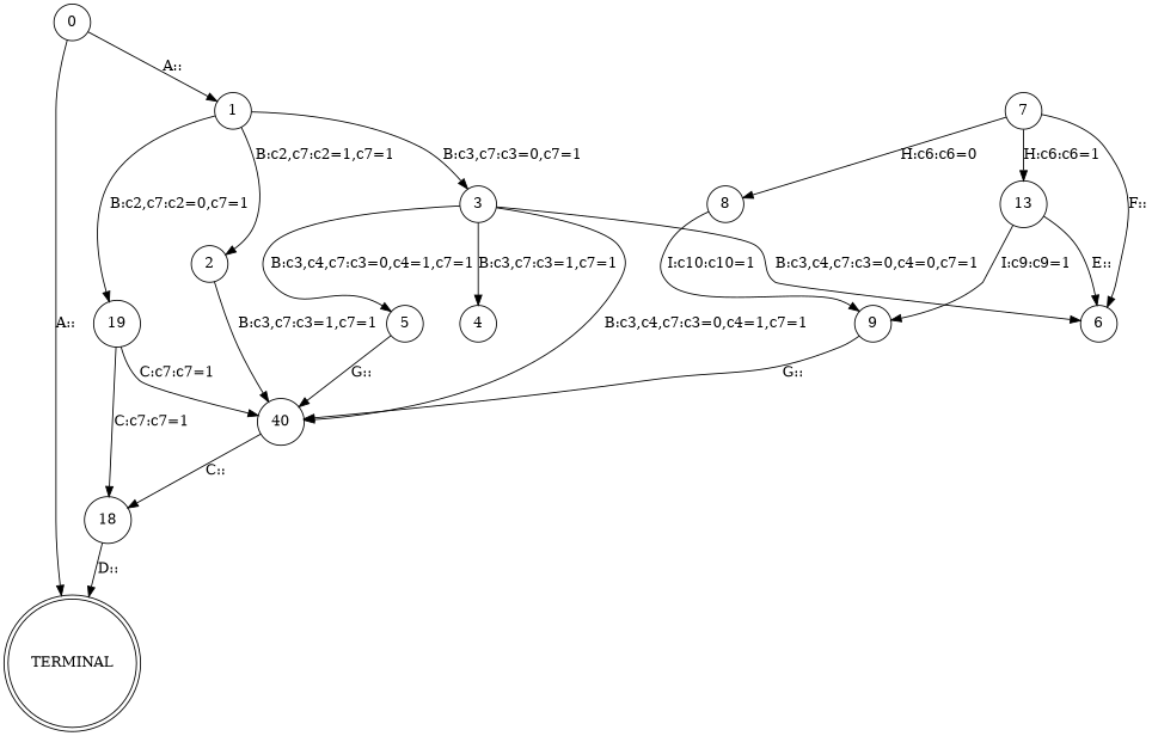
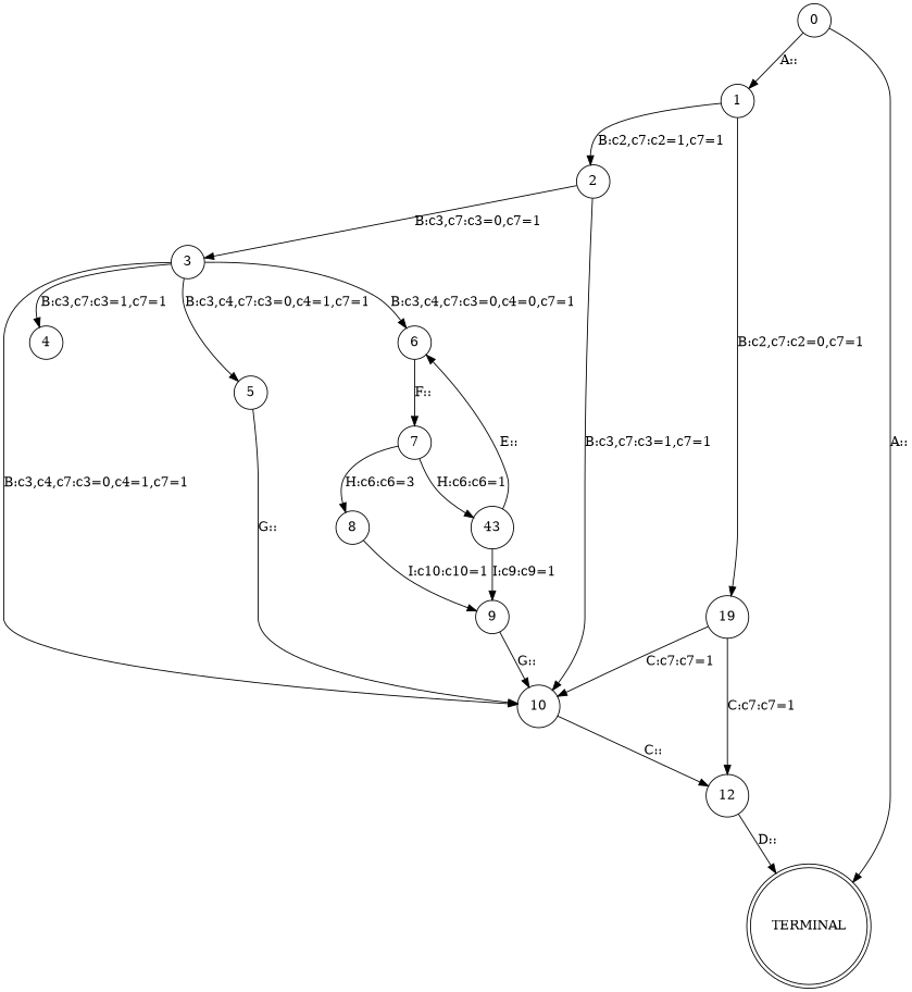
  digraph {
    node [shape=circle]
    edge [transition_probability="1/2"]
    n1 [label=0]
    n2 [label=1]
    n3 [label=TERMINAL shape=doublecircle]
    n4 [label=2]
    n5 [label=19]
    n6 [label=3]
-   n7 [label=40]
-   n8 [label=18]
+   n7 [label=10]
+   n8 [label=12]
    n9 [label=4]
    n10 [label=5]
    n11 [label=6]
    n12 [label=7]
    n13 [label=8]
-   n14 [label=13]
+   n14 [label=43]
    n15 [label=9]
    n1 -> n2 [label="A::"]
    n1 -> n3 [label="A::"]
    n2 -> n4 [label="B:c2,c7:c2=1,c7=1"]
    n2 -> n5 [label="B:c2,c7:c2=0,c7=1"]
-   n2 -> n6 [label="B:c3,c7:c3=0,c7=1"]
+   n4 -> n6 [label="B:c3,c7:c3=0,c7=1"]
    n4 -> n7 [label="B:c3,c7:c3=1,c7=1"]
    n5 -> n7 [label="C:c7:c7=1"]
    n5 -> n8 [label="C:c7:c7=1"]
    n6 -> n7 [label="B:c3,c4,c7:c3=0,c4=1,c7=1" transition_probability="1/4"]
    n6 -> n9 [label="B:c3,c7:c3=1,c7=1" transition_probability="1/4"]
    n6 -> n10 [label="B:c3,c4,c7:c3=0,c4=1,c7=1" transition_probability="1/4"]
    n6 -> n11 [label="B:c3,c4,c7:c3=0,c4=0,c7=1" transition_probability="1/4"]
    n7 -> n8 [label="C::" transition_probability=1]
    n8 -> n3 [label="D::" transition_probability=1]
    n10 -> n7 [label="G::" transition_probability=1]
-   n12 -> n11 [label="F::" transition_probability=1]
-   n12 -> n13 [label="H:c6:c6=0"]
+   n11 -> n12 [label="F::" transition_probability=1]
+   n12 -> n13 [label="H:c6:c6=3"]
    n12 -> n14 [label="H:c6:c6=1"]
    n13 -> n15 [label="I:c10:c10=1" transition_probability=1]
    n14 -> n11 [label="E::" transition_probability=1]
    n14 -> n15 [label="I:c9:c9=1" transition_probability=1]
    n15 -> n7 [label="G::" transition_probability=1]
  }
